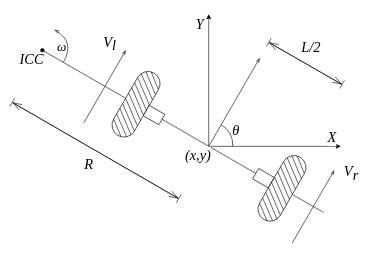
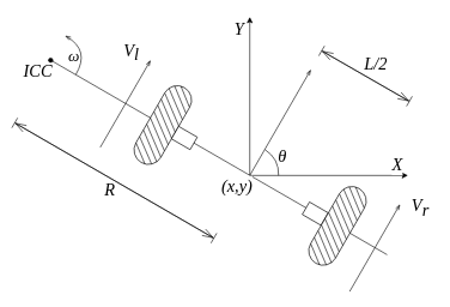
  <mxCell id="0" />
  <mxCell id="1" parent="0" />
  <mxCell id="2" value="" style="endArrow=classic;html=1;" parent="1" edge="1"><mxGeometry width="50" height="50" relative="1" as="geometry"><mxPoint x="347" y="243" as="sourcePoint" /><mxPoint x="347" y="23" as="targetPoint" /></mxGeometry></mxCell>
  <mxCell id="3" value="" style="endArrow=classic;html=1;" parent="1" edge="1"><mxGeometry width="50" height="50" relative="1" as="geometry"><mxPoint x="347" y="243" as="sourcePoint" /><mxPoint x="567" y="243" as="targetPoint" /></mxGeometry></mxCell>
- <mxCell id="4" value="&lt;font style=&quot;font-size: 24px;&quot; face=&quot;Times New Roman&quot;&gt;&lt;i style=&quot;font-size: 24px;&quot;&gt;R&lt;/i&gt;&lt;/font&gt;" style="text;html=1;align=center;verticalAlign=middle;resizable=0;points=[];autosize=1;strokeColor=none;fillColor=none;fontSize=24;" parent="1" vertex="1"><mxGeometry x="132" y="253" width="30" height="40" as="geometry" /></mxCell>
+ <mxCell id="4" value="&lt;font style=&quot;font-size: 24px;&quot; face=&quot;Times New Roman&quot;&gt;&lt;i style=&quot;font-size: 24px;&quot;&gt;R&lt;/i&gt;&lt;/font&gt;" style="text;html=1;align=center;verticalAlign=middle;resizable=0;points=[];autosize=1;strokeColor=none;fillColor=none;fontSize=24;" parent="1" vertex="1"><mxGeometry x="137" y="243" width="30" height="40" as="geometry" /></mxCell>
  <mxCell id="5" value="&lt;font style=&quot;font-size: 24px&quot; face=&quot;Times New Roman&quot;&gt;&lt;i style=&quot;font-size: 24px&quot;&gt;V&lt;sub style=&quot;font-size: 24px&quot;&gt;r&lt;/sub&gt;&lt;/i&gt;&lt;/font&gt;" style="text;html=1;align=center;verticalAlign=middle;resizable=0;points=[];autosize=1;strokeColor=none;fillColor=none;fontSize=24;" parent="1" vertex="1"><mxGeometry x="564" y="268" width="40" height="40" as="geometry" /></mxCell>
  <mxCell id="6" value="&lt;font face=&quot;Times New Roman&quot; style=&quot;font-size: 24px;&quot;&gt;&lt;span style=&quot;font-size: 24px;&quot;&gt;&lt;i style=&quot;font-size: 24px;&quot;&gt;ICC&lt;/i&gt;&lt;/span&gt;&lt;/font&gt;" style="text;html=1;align=center;verticalAlign=middle;resizable=0;points=[];autosize=1;strokeColor=none;fillColor=none;fontSize=24;" parent="1" vertex="1"><mxGeometry x="22" y="78" width="60" height="40" as="geometry" /></mxCell>
- <mxCell id="7" value="&lt;span class=&quot;ILfuVd NA6bn&quot; style=&quot;font-size: 24px&quot;&gt;&lt;span class=&quot;hgKElc&quot; style=&quot;font-size: 24px&quot;&gt;&lt;span style=&quot;font-size: 24px&quot;&gt;L/2&lt;/span&gt;&lt;/span&gt;&lt;/span&gt;" style="text;html=1;align=center;verticalAlign=middle;resizable=0;points=[];autosize=1;strokeColor=none;fillColor=none;fontFamily=Times New Roman;fontStyle=2;labelBackgroundColor=default;fontSize=24;" parent="1" vertex="1"><mxGeometry x="492" y="63" width="50" height="30" as="geometry" /></mxCell>
+ <mxCell id="7" value="&lt;span class=&quot;ILfuVd NA6bn&quot; style=&quot;font-size: 24px&quot;&gt;&lt;span class=&quot;hgKElc&quot; style=&quot;font-size: 24px&quot;&gt;&lt;span style=&quot;font-size: 24px&quot;&gt;L/2&lt;/span&gt;&lt;/span&gt;&lt;/span&gt;" style="text;html=1;align=center;verticalAlign=middle;resizable=0;points=[];autosize=1;strokeColor=none;fillColor=none;fontFamily=Times New Roman;fontStyle=2;labelBackgroundColor=default;fontSize=24;" parent="1" vertex="1"><mxGeometry x="497" y="73" width="50" height="30" as="geometry" /></mxCell>
  <mxCell id="8" value="" style="endArrow=none;html=1;rounded=0;startArrow=oval;startFill=1;" parent="1" edge="1"><mxGeometry width="50" height="50" relative="1" as="geometry"><mxPoint x="70" y="83" as="sourcePoint" /><mxPoint x="538" y="353" as="targetPoint" /></mxGeometry></mxCell>
  <mxCell id="9" value="" style="endArrow=none;html=1;rounded=0;startArrow=openThin;startFill=0;" parent="1" edge="1"><mxGeometry width="50" height="50" relative="1" as="geometry"><mxPoint x="432" y="96" as="sourcePoint" /><mxPoint x="347" y="243" as="targetPoint" /></mxGeometry></mxCell>
  <mxCell id="10" value="" style="curved=1;endArrow=openThin;html=1;rounded=0;endFill=0;" parent="1" edge="1"><mxGeometry width="50" height="50" relative="1" as="geometry"><mxPoint x="105" y="103" as="sourcePoint" /><mxPoint x="90" y="49" as="targetPoint" /><Array as="points"><mxPoint x="125" y="69" /></Array></mxGeometry></mxCell>
  <mxCell id="11" value="" style="endArrow=openThin;html=1;rounded=0;endFill=0;" parent="1" edge="1"><mxGeometry width="50" height="50" relative="1" as="geometry"><mxPoint x="139" y="204" as="sourcePoint" /><mxPoint x="209" y="83" as="targetPoint" /></mxGeometry></mxCell>
  <mxCell id="12" value="" style="endArrow=openThin;html=1;rounded=0;endFill=0;" parent="1" edge="1"><mxGeometry width="50" height="50" relative="1" as="geometry"><mxPoint x="486" y="404" as="sourcePoint" /><mxPoint x="556" y="283" as="targetPoint" /></mxGeometry></mxCell>
  <mxCell id="13" value="" style="rounded=1;whiteSpace=wrap;html=1;arcSize=50;sketch=0;rotation=30;" parent="1" vertex="1"><mxGeometry x="206" y="113" width="40" height="120" as="geometry" /></mxCell>
  <mxCell id="14" value="" style="rounded=0;whiteSpace=wrap;html=1;rotation=30;" parent="1" vertex="1"><mxGeometry x="241" y="181" width="30" height="20" as="geometry" /></mxCell>
  <mxCell id="15" value="" style="rounded=0;whiteSpace=wrap;html=1;rotation=30;" parent="1" vertex="1"><mxGeometry x="423" y="286" width="30" height="20" as="geometry" /></mxCell>
  <mxCell id="16" value="" style="endArrow=none;html=1;rounded=0;exitX=0.003;exitY=0.168;exitDx=0;exitDy=0;exitPerimeter=0;entryX=1;entryY=0.417;entryDx=0;entryDy=0;entryPerimeter=0;" parent="1" source="13" target="13" edge="1"><mxGeometry width="50" height="50" relative="1" as="geometry"><mxPoint x="170" y="210" as="sourcePoint" /><mxPoint x="238" y="192" as="targetPoint" /></mxGeometry></mxCell>
  <mxCell id="17" value="" style="endArrow=none;html=1;rounded=0;exitX=0;exitY=0.25;exitDx=0;exitDy=0;entryX=1;entryY=0.5;entryDx=0;entryDy=0;" parent="1" source="13" target="13" edge="1"><mxGeometry width="50" height="50" relative="1" as="geometry"><mxPoint x="232" y="143" as="sourcePoint" /><mxPoint x="252" y="188" as="targetPoint" /></mxGeometry></mxCell>
  <mxCell id="18" value="" style="endArrow=none;html=1;rounded=0;exitX=0.003;exitY=0.33;exitDx=0;exitDy=0;entryX=1.003;entryY=0.583;entryDx=0;entryDy=0;exitPerimeter=0;entryPerimeter=0;" parent="1" source="13" target="13" edge="1"><mxGeometry width="50" height="50" relative="1" as="geometry"><mxPoint x="227" y="151" as="sourcePoint" /><mxPoint x="247" y="197" as="targetPoint" /></mxGeometry></mxCell>
  <mxCell id="19" value="" style="endArrow=none;html=1;rounded=0;exitX=0.003;exitY=0.417;exitDx=0;exitDy=0;entryX=1.008;entryY=0.666;entryDx=0;entryDy=0;exitPerimeter=0;entryPerimeter=0;" parent="1" source="13" target="13" edge="1"><mxGeometry width="50" height="50" relative="1" as="geometry"><mxPoint x="223" y="159" as="sourcePoint" /><mxPoint x="242" y="206" as="targetPoint" /></mxGeometry></mxCell>
  <mxCell id="20" value="" style="endArrow=none;html=1;rounded=0;exitX=0;exitY=0.5;exitDx=0;exitDy=0;entryX=1;entryY=0.75;entryDx=0;entryDy=0;" parent="1" source="13" target="13" edge="1"><mxGeometry width="50" height="50" relative="1" as="geometry"><mxPoint x="217" y="168" as="sourcePoint" /><mxPoint x="237" y="214" as="targetPoint" /></mxGeometry></mxCell>
  <mxCell id="21" value="" style="endArrow=none;html=1;rounded=0;exitX=0.003;exitY=0.585;exitDx=0;exitDy=0;entryX=1.003;entryY=0.834;entryDx=0;entryDy=0;exitPerimeter=0;entryPerimeter=0;" parent="1" source="13" target="13" edge="1"><mxGeometry width="50" height="50" relative="1" as="geometry"><mxPoint x="212" y="177" as="sourcePoint" /><mxPoint x="232" y="223" as="targetPoint" /></mxGeometry></mxCell>
  <mxCell id="22" value="" style="endArrow=none;html=1;rounded=0;exitX=0.003;exitY=0.662;exitDx=0;exitDy=0;entryX=0.962;entryY=0.905;entryDx=0;entryDy=0;exitPerimeter=0;entryPerimeter=0;" parent="1" source="13" target="13" edge="1"><mxGeometry width="50" height="50" relative="1" as="geometry"><mxPoint x="216" y="191" as="sourcePoint" /><mxPoint x="236" y="237" as="targetPoint" /></mxGeometry></mxCell>
  <mxCell id="23" value="" style="endArrow=none;html=1;rounded=0;exitX=0;exitY=0.75;exitDx=0;exitDy=0;entryX=0.836;entryY=0.955;entryDx=0;entryDy=0;entryPerimeter=0;" parent="1" source="13" target="13" edge="1"><mxGeometry width="50" height="50" relative="1" as="geometry"><mxPoint x="203" y="194" as="sourcePoint" /><mxPoint x="221" y="238" as="targetPoint" /></mxGeometry></mxCell>
  <mxCell id="24" value="" style="endArrow=none;html=1;rounded=0;exitX=0;exitY=0.833;exitDx=0;exitDy=0;entryX=0.641;entryY=0.995;entryDx=0;entryDy=0;exitPerimeter=0;entryPerimeter=0;" parent="1" source="13" target="13" edge="1"><mxGeometry width="50" height="50" relative="1" as="geometry"><mxPoint x="197" y="203" as="sourcePoint" /><mxPoint x="215" y="241" as="targetPoint" /></mxGeometry></mxCell>
  <mxCell id="25" value="" style="endArrow=none;html=1;rounded=0;exitX=0.06;exitY=0.099;exitDx=0;exitDy=0;exitPerimeter=0;entryX=1.003;entryY=0.334;entryDx=0;entryDy=0;entryPerimeter=0;" parent="1" source="13" target="13" edge="1"><mxGeometry width="50" height="50" relative="1" as="geometry"><mxPoint x="232" y="143" as="sourcePoint" /><mxPoint x="252" y="188" as="targetPoint" /></mxGeometry></mxCell>
  <mxCell id="26" value="" style="endArrow=none;html=1;rounded=0;exitX=0.181;exitY=0.041;exitDx=0;exitDy=0;exitPerimeter=0;entryX=1;entryY=0.25;entryDx=0;entryDy=0;" parent="1" source="13" target="13" edge="1"><mxGeometry width="50" height="50" relative="1" as="geometry"><mxPoint x="239" y="136" as="sourcePoint" /><mxPoint x="257" y="180" as="targetPoint" /></mxGeometry></mxCell>
  <mxCell id="27" value="" style="endArrow=none;html=1;rounded=0;exitX=0.37;exitY=0.005;exitDx=0;exitDy=0;exitPerimeter=0;entryX=0.997;entryY=0.168;entryDx=0;entryDy=0;entryPerimeter=0;" parent="1" source="13" target="13" edge="1"><mxGeometry width="50" height="50" relative="1" as="geometry"><mxPoint x="246" y="133" as="sourcePoint" /><mxPoint x="262" y="171" as="targetPoint" /></mxGeometry></mxCell>
  <mxCell id="28" value="" style="rounded=1;whiteSpace=wrap;html=1;arcSize=50;sketch=0;rotation=30;" parent="1" vertex="1"><mxGeometry x="449" y="253" width="40" height="120" as="geometry" /></mxCell>
  <mxCell id="29" value="" style="endArrow=none;html=1;rounded=0;exitX=0.003;exitY=0.168;exitDx=0;exitDy=0;exitPerimeter=0;entryX=1;entryY=0.417;entryDx=0;entryDy=0;entryPerimeter=0;" parent="1" source="28" target="28" edge="1"><mxGeometry width="50" height="50" relative="1" as="geometry"><mxPoint x="413" y="350" as="sourcePoint" /><mxPoint x="481" y="332" as="targetPoint" /></mxGeometry></mxCell>
  <mxCell id="30" value="" style="endArrow=none;html=1;rounded=0;exitX=0;exitY=0.25;exitDx=0;exitDy=0;entryX=1;entryY=0.5;entryDx=0;entryDy=0;" parent="1" source="28" target="28" edge="1"><mxGeometry width="50" height="50" relative="1" as="geometry"><mxPoint x="475" y="283" as="sourcePoint" /><mxPoint x="495" y="328" as="targetPoint" /></mxGeometry></mxCell>
  <mxCell id="31" value="" style="endArrow=none;html=1;rounded=0;exitX=0.003;exitY=0.33;exitDx=0;exitDy=0;entryX=1.003;entryY=0.583;entryDx=0;entryDy=0;exitPerimeter=0;entryPerimeter=0;" parent="1" source="28" target="28" edge="1"><mxGeometry width="50" height="50" relative="1" as="geometry"><mxPoint x="470" y="291" as="sourcePoint" /><mxPoint x="490" y="337" as="targetPoint" /></mxGeometry></mxCell>
  <mxCell id="32" value="" style="endArrow=none;html=1;rounded=0;exitX=0.003;exitY=0.417;exitDx=0;exitDy=0;entryX=1.008;entryY=0.666;entryDx=0;entryDy=0;exitPerimeter=0;entryPerimeter=0;" parent="1" source="28" target="28" edge="1"><mxGeometry width="50" height="50" relative="1" as="geometry"><mxPoint x="465" y="299" as="sourcePoint" /><mxPoint x="485" y="346" as="targetPoint" /></mxGeometry></mxCell>
  <mxCell id="33" value="" style="endArrow=none;html=1;rounded=0;exitX=0;exitY=0.5;exitDx=0;exitDy=0;entryX=1;entryY=0.75;entryDx=0;entryDy=0;" parent="1" source="28" target="28" edge="1"><mxGeometry width="50" height="50" relative="1" as="geometry"><mxPoint x="460" y="308" as="sourcePoint" /><mxPoint x="480" y="354" as="targetPoint" /></mxGeometry></mxCell>
  <mxCell id="34" value="" style="endArrow=none;html=1;rounded=0;exitX=0.003;exitY=0.585;exitDx=0;exitDy=0;entryX=1.003;entryY=0.834;entryDx=0;entryDy=0;exitPerimeter=0;entryPerimeter=0;" parent="1" source="28" target="28" edge="1"><mxGeometry width="50" height="50" relative="1" as="geometry"><mxPoint x="455" y="317" as="sourcePoint" /><mxPoint x="475" y="363" as="targetPoint" /></mxGeometry></mxCell>
  <mxCell id="35" value="" style="endArrow=none;html=1;rounded=0;exitX=0.003;exitY=0.662;exitDx=0;exitDy=0;entryX=0.962;entryY=0.905;entryDx=0;entryDy=0;exitPerimeter=0;entryPerimeter=0;" parent="1" source="28" target="28" edge="1"><mxGeometry width="50" height="50" relative="1" as="geometry"><mxPoint x="459" y="331" as="sourcePoint" /><mxPoint x="478" y="377" as="targetPoint" /></mxGeometry></mxCell>
  <mxCell id="36" value="" style="endArrow=none;html=1;rounded=0;exitX=0;exitY=0.75;exitDx=0;exitDy=0;entryX=0.836;entryY=0.955;entryDx=0;entryDy=0;entryPerimeter=0;" parent="1" source="28" target="28" edge="1"><mxGeometry width="50" height="50" relative="1" as="geometry"><mxPoint x="445" y="334" as="sourcePoint" /><mxPoint x="464" y="378" as="targetPoint" /></mxGeometry></mxCell>
  <mxCell id="37" value="" style="endArrow=none;html=1;rounded=0;exitX=0;exitY=0.833;exitDx=0;exitDy=0;entryX=0.641;entryY=0.995;entryDx=0;entryDy=0;exitPerimeter=0;entryPerimeter=0;" parent="1" source="28" target="28" edge="1"><mxGeometry width="50" height="50" relative="1" as="geometry"><mxPoint x="440" y="343" as="sourcePoint" /><mxPoint x="457" y="381" as="targetPoint" /></mxGeometry></mxCell>
  <mxCell id="38" value="" style="endArrow=none;html=1;rounded=0;exitX=0.06;exitY=0.099;exitDx=0;exitDy=0;exitPerimeter=0;entryX=1.003;entryY=0.334;entryDx=0;entryDy=0;entryPerimeter=0;" parent="1" source="28" target="28" edge="1"><mxGeometry width="50" height="50" relative="1" as="geometry"><mxPoint x="475" y="283" as="sourcePoint" /><mxPoint x="495" y="328" as="targetPoint" /></mxGeometry></mxCell>
  <mxCell id="39" value="" style="endArrow=none;html=1;rounded=0;exitX=0.181;exitY=0.041;exitDx=0;exitDy=0;exitPerimeter=0;entryX=1;entryY=0.25;entryDx=0;entryDy=0;" parent="1" source="28" target="28" edge="1"><mxGeometry width="50" height="50" relative="1" as="geometry"><mxPoint x="481" y="276" as="sourcePoint" /><mxPoint x="500" y="320" as="targetPoint" /></mxGeometry></mxCell>
  <mxCell id="40" value="" style="endArrow=none;html=1;rounded=0;exitX=0.37;exitY=0.005;exitDx=0;exitDy=0;exitPerimeter=0;entryX=0.997;entryY=0.168;entryDx=0;entryDy=0;entryPerimeter=0;" parent="1" source="28" target="28" edge="1"><mxGeometry width="50" height="50" relative="1" as="geometry"><mxPoint x="489" y="273" as="sourcePoint" /><mxPoint x="505" y="311" as="targetPoint" /></mxGeometry></mxCell>
  <mxCell id="41" value="" style="endArrow=baseDash;html=1;rounded=0;startArrow=baseDash;startFill=0;endFill=0;targetPerimeterSpacing=4;sourcePerimeterSpacing=4;startSize=14;endSize=14;" parent="1" edge="1"><mxGeometry width="50" height="50" relative="1" as="geometry"><mxPoint x="447" y="70" as="sourcePoint" /><mxPoint x="569" y="140" as="targetPoint" /></mxGeometry></mxCell>
  <mxCell id="42" value="" style="endArrow=openThin;html=1;rounded=0;startArrow=openThin;startFill=0;endFill=0;targetPerimeterSpacing=4;sourcePerimeterSpacing=4;startSize=14;endSize=14;" parent="1" edge="1"><mxGeometry width="50" height="50" relative="1" as="geometry"><mxPoint x="447" y="70" as="sourcePoint" /><mxPoint x="569" y="140" as="targetPoint" /></mxGeometry></mxCell>
  <mxCell id="43" value="" style="endArrow=baseDash;html=1;rounded=0;startArrow=baseDash;startFill=0;endFill=0;targetPerimeterSpacing=4;sourcePerimeterSpacing=4;startSize=14;endSize=14;" parent="1" edge="1"><mxGeometry width="50" height="50" relative="1" as="geometry"><mxPoint x="20" y="170" as="sourcePoint" /><mxPoint x="297" y="330" as="targetPoint" /></mxGeometry></mxCell>
  <mxCell id="44" value="" style="endArrow=openThin;html=1;rounded=0;startArrow=openThin;startFill=0;endFill=0;targetPerimeterSpacing=4;sourcePerimeterSpacing=4;startSize=14;endSize=14;" parent="1" edge="1"><mxGeometry width="50" height="50" relative="1" as="geometry"><mxPoint x="20" y="170" as="sourcePoint" /><mxPoint x="297" y="330" as="targetPoint" /></mxGeometry></mxCell>
  <mxCell id="45" value="&lt;font style=&quot;font-size: 24px;&quot; face=&quot;Times New Roman&quot;&gt;&lt;i style=&quot;font-size: 24px;&quot;&gt;V&lt;sub style=&quot;font-size: 24px;&quot;&gt;l&lt;/sub&gt;&lt;/i&gt;&lt;/font&gt;" style="text;html=1;align=center;verticalAlign=middle;resizable=0;points=[];autosize=1;strokeColor=none;fillColor=none;fontSize=24;" parent="1" vertex="1"><mxGeometry x="162" y="53" width="40" height="40" as="geometry" /></mxCell>
  <mxCell id="46" value="&lt;span class=&quot;LrzXr kno-fv wHYlTd z8gr9e&quot;&gt;&lt;i&gt;ω&lt;/i&gt;&lt;/span&gt;" style="text;html=1;align=center;verticalAlign=middle;resizable=0;points=[];autosize=1;strokeColor=none;fillColor=none;fontSize=22;fontFamily=Times New Roman;" parent="1" vertex="1"><mxGeometry x="87" y="63" width="30" height="30" as="geometry" /></mxCell>
  <mxCell id="47" value="" style="curved=1;endArrow=none;html=1;rounded=0;fontFamily=Times New Roman;fontSize=22;startSize=14;endSize=14;sourcePerimeterSpacing=4;targetPerimeterSpacing=4;endFill=0;" parent="1" edge="1"><mxGeometry width="50" height="50" relative="1" as="geometry"><mxPoint x="387" y="243" as="sourcePoint" /><mxPoint x="368" y="207" as="targetPoint" /><Array as="points"><mxPoint x="388" y="220" /></Array></mxGeometry></mxCell>
  <mxCell id="48" value="&lt;span class=&quot;ILfuVd NA6bn&quot; style=&quot;font-size: 24px;&quot;&gt;&lt;span class=&quot;hgKElc&quot; style=&quot;font-size: 24px;&quot;&gt;&lt;span style=&quot;font-size: 24px;&quot;&gt;θ&lt;/span&gt;&lt;/span&gt;&lt;/span&gt;" style="text;html=1;align=center;verticalAlign=middle;resizable=0;points=[];autosize=1;strokeColor=none;fillColor=none;fontFamily=Times New Roman;fontStyle=2;labelBackgroundColor=default;fontSize=24;" parent="1" vertex="1"><mxGeometry x="377" y="201" width="30" height="30" as="geometry" /></mxCell>
  <mxCell id="49" value="&lt;span class=&quot;ILfuVd NA6bn&quot; style=&quot;font-size: 24px&quot;&gt;&lt;span class=&quot;hgKElc&quot; style=&quot;font-size: 24px&quot;&gt;&lt;span style=&quot;font-size: 24px&quot;&gt;Y&lt;/span&gt;&lt;/span&gt;&lt;/span&gt;&lt;span style=&quot;color: rgba(0 , 0 , 0 , 0) ; font-family: monospace ; font-size: 0px ; font-style: normal ; background-color: rgb(248 , 249 , 250)&quot;&gt;%3CmxGraphModel%3E%3Croot%3E%3CmxCell%20id%3D%220%22%2F%3E%3CmxCell%20id%3D%221%22%20parent%3D%220%22%2F%3E%3CmxCell%20id%3D%222%22%20value%3D%22%26lt%3Bspan%20class%3D%26quot%3BILfuVd%20NA6bn%26quot%3B%20style%3D%26quot%3Bfont-size%3A%2024px%3B%26quot%3B%26gt%3B%26lt%3Bspan%20class%3D%26quot%3BhgKElc%26quot%3B%20style%3D%26quot%3Bfont-size%3A%2024px%3B%26quot%3B%26gt%3B%26lt%3Bspan%20style%3D%26quot%3Bfont-size%3A%2024px%3B%26quot%3B%26gt%3B%CE%B8%26lt%3B%2Fspan%26gt%3B%26lt%3B%2Fspan%26gt%3B%26lt%3B%2Fspan%26gt%3B%22%20style%3D%22text%3Bhtml%3D1%3Balign%3Dcenter%3BverticalAlign%3Dmiddle%3Bresizable%3D0%3Bpoints%3D%5B%5D%3Bautosize%3D1%3BstrokeColor%3Dnone%3BfillColor%3Dnone%3BfontFamily%3DTimes%20New%20Roman%3BfontStyle%3D2%3BlabelBackgroundColor%3Ddefault%3BfontSize%3D24%3B%22%20vertex%3D%221%22%20parent%3D%221%22%3E%3CmxGeometry%20x%3D%22470%22%20y%3D%22278%22%20width%3D%2230%22%20height%3D%2230%22%20as%3D%22geometry%22%2F%3E%3C%2FmxCell%3E%3C%2Froot%3E%3C%2FmxGraphModel%3E&lt;/span&gt;" style="text;html=1;align=center;verticalAlign=middle;resizable=0;points=[];autosize=1;strokeColor=none;fillColor=none;fontFamily=Times New Roman;fontStyle=2;labelBackgroundColor=default;fontSize=24;" parent="1" vertex="1"><mxGeometry x="317" y="20" width="30" height="40" as="geometry" /></mxCell>
  <mxCell id="50" value="&lt;span class=&quot;ILfuVd NA6bn&quot; style=&quot;font-size: 24px&quot;&gt;&lt;span class=&quot;hgKElc&quot; style=&quot;font-size: 24px&quot;&gt;&lt;span style=&quot;font-size: 24px&quot;&gt;X&lt;/span&gt;&lt;/span&gt;&lt;/span&gt;" style="text;html=1;align=center;verticalAlign=middle;resizable=0;points=[];autosize=1;strokeColor=none;fillColor=none;fontFamily=Times New Roman;fontStyle=2;labelBackgroundColor=default;fontSize=24;" parent="1" vertex="1"><mxGeometry x="537" y="213" width="30" height="30" as="geometry" /></mxCell>
  <mxCell id="51" value="&lt;span class=&quot;ILfuVd NA6bn&quot; style=&quot;font-size: 24px&quot;&gt;&lt;span class=&quot;hgKElc&quot; style=&quot;font-size: 24px&quot;&gt;&lt;span style=&quot;font-size: 24px&quot;&gt;(x,y)&lt;/span&gt;&lt;/span&gt;&lt;/span&gt;" style="text;html=1;align=center;verticalAlign=middle;resizable=0;points=[];autosize=1;strokeColor=none;fillColor=none;fontFamily=Times New Roman;fontStyle=2;labelBackgroundColor=default;fontSize=24;" parent="1" vertex="1"><mxGeometry x="299" y="243" width="60" height="30" as="geometry" /></mxCell>
